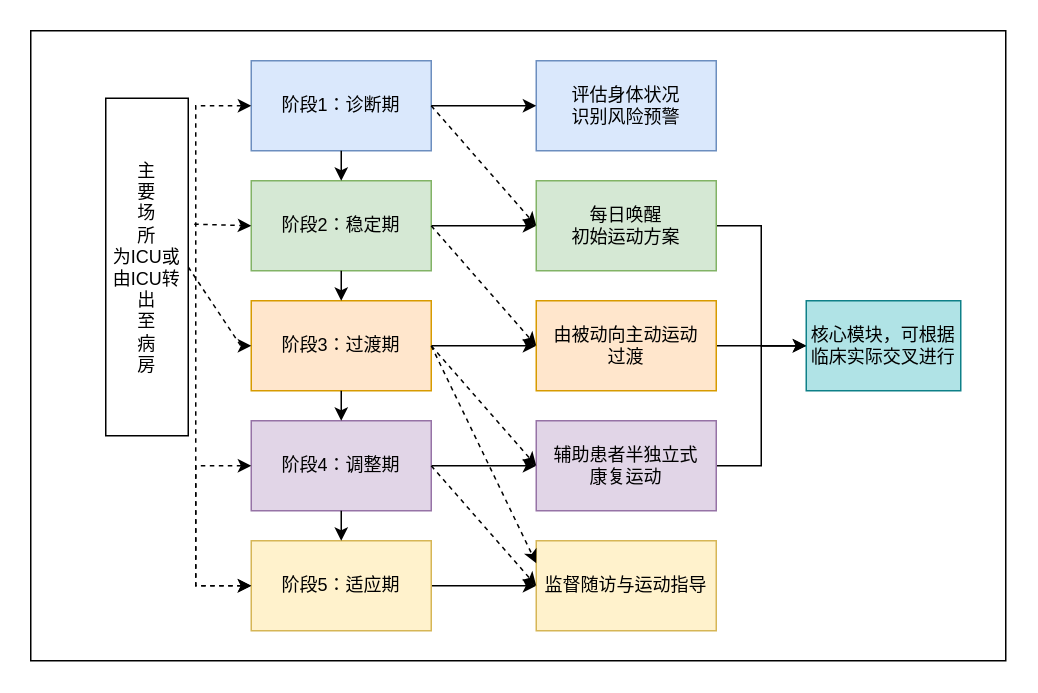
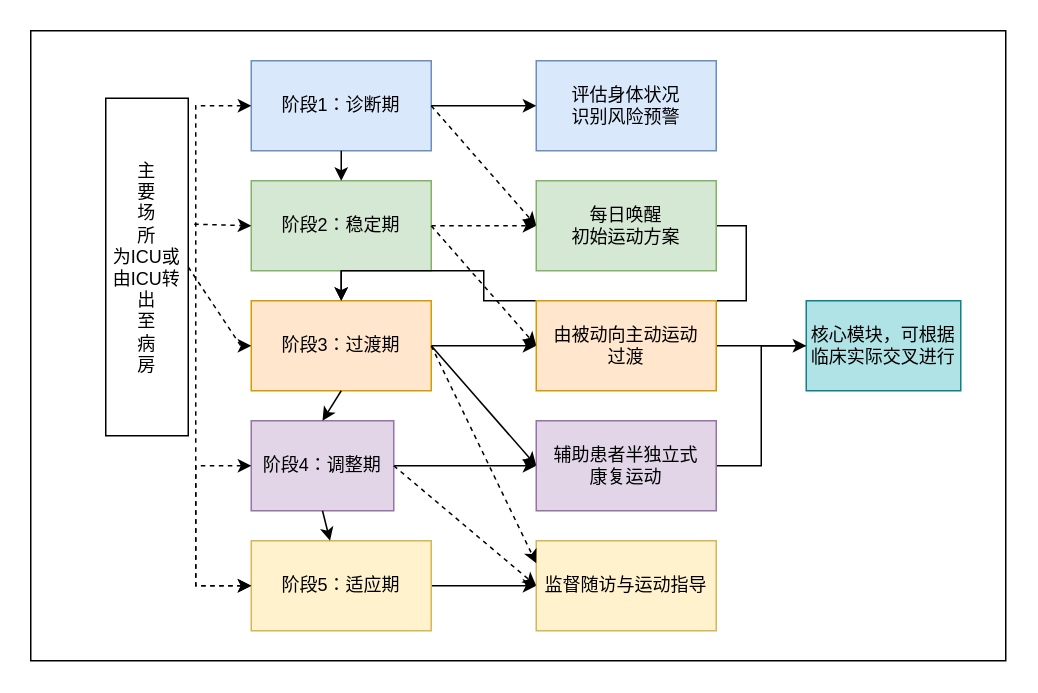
  <mxCell id="0" />
  <mxCell id="1" parent="0" />
  <mxCell id="2" value="" style="rounded=0;whiteSpace=wrap;html=1;" vertex="1" parent="1"><mxGeometry x="20" y="20" width="650" height="420" as="geometry" /></mxCell>
- <mxCell id="3" style="edgeStyle=orthogonalEdgeStyle;rounded=0;orthogonalLoop=1;jettySize=auto;html=1;exitX=1;exitY=0.5;exitDx=0;exitDy=0;entryX=0;entryY=0.5;entryDx=0;entryDy=0;" edge="1" parent="1" source="4" target="14"><mxGeometry relative="1" as="geometry" /></mxCell>
+ <mxCell id="3" style="edgeStyle=orthogonalEdgeStyle;rounded=0;orthogonalLoop=1;jettySize=auto;html=1;exitX=1;exitY=0.5;exitDx=0;exitDy=0;entryX=0;entryY=0.5;entryDx=0;entryDy=0;dashed=1;" edge="1" parent="1" source="4" target="14"><mxGeometry relative="1" as="geometry" /></mxCell>
  <mxCell id="4" value="阶段2：稳定期" style="rounded=0;whiteSpace=wrap;html=1;fillColor=#d5e8d4;strokeColor=#82b366;" vertex="1" parent="1"><mxGeometry x="167" y="120" width="120" height="60" as="geometry" /></mxCell>
  <mxCell id="5" value="阶段1：诊断期" style="rounded=0;whiteSpace=wrap;html=1;fillColor=#dae8fc;strokeColor=#6c8ebf;" vertex="1" parent="1"><mxGeometry x="167" y="40" width="120" height="60" as="geometry" /></mxCell>
  <mxCell id="6" value="" style="edgeStyle=orthogonalEdgeStyle;rounded=0;orthogonalLoop=1;jettySize=auto;html=1;" edge="1" parent="1" source="7" target="16"><mxGeometry relative="1" as="geometry" /></mxCell>
  <mxCell id="7" value="阶段3：过渡期" style="rounded=0;whiteSpace=wrap;html=1;fillColor=#ffe6cc;strokeColor=#d79b00;" vertex="1" parent="1"><mxGeometry x="167" y="200" width="120" height="60" as="geometry" /></mxCell>
  <mxCell id="8" style="edgeStyle=orthogonalEdgeStyle;rounded=0;orthogonalLoop=1;jettySize=auto;html=1;entryX=0;entryY=0.5;entryDx=0;entryDy=0;exitX=1;exitY=0.5;exitDx=0;exitDy=0;" edge="1" parent="1" source="9" target="18"><mxGeometry relative="1" as="geometry"><mxPoint x="317" y="380" as="sourcePoint" /></mxGeometry></mxCell>
- <mxCell id="9" value="阶段4：调整期" style="rounded=0;whiteSpace=wrap;html=1;fillColor=#e1d5e7;strokeColor=#9673a6;" vertex="1" parent="1"><mxGeometry x="167" y="280" width="120" height="60" as="geometry" /></mxCell>
+ <mxCell id="9" value="阶段4：调整期" style="rounded=0;whiteSpace=wrap;html=1;fillColor=#e1d5e7;strokeColor=#9673a6;" vertex="1" parent="1"><mxGeometry x="167" y="280" width="95" height="60" as="geometry" /></mxCell>
  <mxCell id="10" style="edgeStyle=orthogonalEdgeStyle;rounded=0;orthogonalLoop=1;jettySize=auto;html=1;exitX=1;exitY=0.5;exitDx=0;exitDy=0;" edge="1" parent="1" source="11"><mxGeometry relative="1" as="geometry"><mxPoint x="357" y="390" as="targetPoint" /></mxGeometry></mxCell>
  <mxCell id="11" value="阶段5：适应期" style="rounded=0;whiteSpace=wrap;html=1;fillColor=#fff2cc;strokeColor=#d6b656;" vertex="1" parent="1"><mxGeometry x="167" y="360" width="120" height="60" as="geometry" /></mxCell>
  <mxCell id="12" value="评估身体状况&lt;div&gt;识别风险预警&lt;/div&gt;" style="rounded=0;whiteSpace=wrap;html=1;fillColor=#dae8fc;strokeColor=#6c8ebf;" vertex="1" parent="1"><mxGeometry x="357" y="40" width="120" height="60" as="geometry" /></mxCell>
- <mxCell id="13" style="edgeStyle=orthogonalEdgeStyle;rounded=0;orthogonalLoop=1;jettySize=auto;html=1;exitX=1;exitY=0.5;exitDx=0;exitDy=0;entryX=0;entryY=0.5;entryDx=0;entryDy=0;" edge="1" parent="1" source="14" target="30"><mxGeometry relative="1" as="geometry" /></mxCell>
+ <mxCell id="13" style="edgeStyle=orthogonalEdgeStyle;rounded=0;orthogonalLoop=1;jettySize=auto;html=1;exitX=1;exitY=0.5;exitDx=0;exitDy=0;" edge="1" parent="1" source="14" target="7"><mxGeometry relative="1" as="geometry" /></mxCell>
  <mxCell id="14" value="每日唤醒&lt;div&gt;初始运动方案&lt;/div&gt;" style="rounded=0;whiteSpace=wrap;html=1;fillColor=#d5e8d4;strokeColor=#82b366;" vertex="1" parent="1"><mxGeometry x="357" y="120" width="120" height="60" as="geometry" /></mxCell>
  <mxCell id="15" style="edgeStyle=orthogonalEdgeStyle;rounded=0;orthogonalLoop=1;jettySize=auto;html=1;exitX=1;exitY=0.5;exitDx=0;exitDy=0;" edge="1" parent="1" source="16"><mxGeometry relative="1" as="geometry"><mxPoint x="557" y="230" as="targetPoint" /></mxGeometry></mxCell>
  <mxCell id="16" value="由被动向主动运动&lt;div&gt;过渡&lt;/div&gt;" style="rounded=0;whiteSpace=wrap;html=1;fillColor=#ffe6cc;strokeColor=#d79b00;" vertex="1" parent="1"><mxGeometry x="357" y="200" width="120" height="60" as="geometry" /></mxCell>
  <mxCell id="17" style="edgeStyle=orthogonalEdgeStyle;rounded=0;orthogonalLoop=1;jettySize=auto;html=1;exitX=1;exitY=0.5;exitDx=0;exitDy=0;entryX=0;entryY=0.5;entryDx=0;entryDy=0;" edge="1" parent="1" source="18" target="30"><mxGeometry relative="1" as="geometry" /></mxCell>
  <mxCell id="18" value="辅助患者半独立式&lt;div&gt;康复运动&lt;/div&gt;" style="rounded=0;whiteSpace=wrap;html=1;fillColor=#e1d5e7;strokeColor=#9673a6;" vertex="1" parent="1"><mxGeometry x="357" y="280" width="120" height="60" as="geometry" /></mxCell>
  <mxCell id="19" value="监督随访与运动指导" style="rounded=0;whiteSpace=wrap;html=1;fillColor=#fff2cc;strokeColor=#d6b656;" vertex="1" parent="1"><mxGeometry x="357" y="360" width="120" height="60" as="geometry" /></mxCell>
  <mxCell id="20" value="" style="endArrow=classic;html=1;rounded=0;exitX=1;exitY=0.5;exitDx=0;exitDy=0;entryX=0;entryY=0.5;entryDx=0;entryDy=0;" edge="1" parent="1" source="5" target="12"><mxGeometry width="50" height="50" relative="1" as="geometry"><mxPoint x="347" y="270" as="sourcePoint" /><mxPoint x="397" y="220" as="targetPoint" /></mxGeometry></mxCell>
- <mxCell id="21" value="" style="endArrow=classic;html=1;rounded=0;entryX=0;entryY=0.5;entryDx=0;entryDy=0;exitX=1;exitY=0.5;exitDx=0;exitDy=0;dashed=1;" edge="1" parent="1" source="7" target="18"><mxGeometry width="50" height="50" relative="1" as="geometry"><mxPoint x="347" y="270" as="sourcePoint" /><mxPoint x="397" y="220" as="targetPoint" /></mxGeometry></mxCell>
+ <mxCell id="21" value="" style="endArrow=classic;html=1;rounded=0;entryX=0;entryY=0.5;entryDx=0;entryDy=0;exitX=1;exitY=0.5;exitDx=0;exitDy=0;dashed=0;" edge="1" parent="1" source="7" target="18"><mxGeometry width="50" height="50" relative="1" as="geometry"><mxPoint x="347" y="270" as="sourcePoint" /><mxPoint x="397" y="220" as="targetPoint" /></mxGeometry></mxCell>
  <mxCell id="22" value="" style="endArrow=classic;html=1;rounded=0;entryX=0;entryY=0.25;entryDx=0;entryDy=0;dashed=1;" edge="1" parent="1" target="19"><mxGeometry width="50" height="50" relative="1" as="geometry"><mxPoint x="287" y="230" as="sourcePoint" /><mxPoint x="397" y="220" as="targetPoint" /></mxGeometry></mxCell>
  <mxCell id="23" value="" style="endArrow=classic;html=1;rounded=0;exitX=1;exitY=0.5;exitDx=0;exitDy=0;entryX=0;entryY=0.5;entryDx=0;entryDy=0;dashed=1;" edge="1" parent="1" source="9" target="19"><mxGeometry width="50" height="50" relative="1" as="geometry"><mxPoint x="347" y="270" as="sourcePoint" /><mxPoint x="397" y="220" as="targetPoint" /></mxGeometry></mxCell>
  <mxCell id="24" value="" style="endArrow=classic;html=1;rounded=0;exitX=0.5;exitY=1;exitDx=0;exitDy=0;entryX=0.5;entryY=0;entryDx=0;entryDy=0;" edge="1" parent="1" source="5" target="4"><mxGeometry width="50" height="50" relative="1" as="geometry"><mxPoint x="347" y="270" as="sourcePoint" /><mxPoint x="397" y="220" as="targetPoint" /></mxGeometry></mxCell>
  <mxCell id="25" value="" style="endArrow=classic;html=1;rounded=0;exitX=0.5;exitY=1;exitDx=0;exitDy=0;entryX=0.5;entryY=0;entryDx=0;entryDy=0;" edge="1" parent="1" source="4" target="7"><mxGeometry width="50" height="50" relative="1" as="geometry"><mxPoint x="237" y="110" as="sourcePoint" /><mxPoint x="237" y="130" as="targetPoint" /></mxGeometry></mxCell>
  <mxCell id="26" value="" style="endArrow=classic;html=1;rounded=0;exitX=1;exitY=0.5;exitDx=0;exitDy=0;entryX=0;entryY=0.5;entryDx=0;entryDy=0;dashed=1;" edge="1" parent="1" source="4" target="16"><mxGeometry width="50" height="50" relative="1" as="geometry"><mxPoint x="347" y="270" as="sourcePoint" /><mxPoint x="397" y="220" as="targetPoint" /></mxGeometry></mxCell>
  <mxCell id="27" value="" style="endArrow=classic;html=1;rounded=0;exitX=0.5;exitY=1;exitDx=0;exitDy=0;entryX=0.5;entryY=0;entryDx=0;entryDy=0;" edge="1" parent="1" source="7" target="9"><mxGeometry width="50" height="50" relative="1" as="geometry"><mxPoint x="347" y="270" as="sourcePoint" /><mxPoint x="397" y="220" as="targetPoint" /></mxGeometry></mxCell>
  <mxCell id="28" value="" style="endArrow=classic;html=1;rounded=0;exitX=0.5;exitY=1;exitDx=0;exitDy=0;" edge="1" parent="1" source="9" target="11"><mxGeometry width="50" height="50" relative="1" as="geometry"><mxPoint x="347" y="270" as="sourcePoint" /><mxPoint x="397" y="220" as="targetPoint" /></mxGeometry></mxCell>
  <mxCell id="29" value="" style="endArrow=classic;html=1;rounded=0;exitX=1;exitY=0.5;exitDx=0;exitDy=0;entryX=0;entryY=0.5;entryDx=0;entryDy=0;dashed=1;" edge="1" parent="1" source="5" target="14"><mxGeometry width="50" height="50" relative="1" as="geometry"><mxPoint x="347" y="270" as="sourcePoint" /><mxPoint x="397" y="220" as="targetPoint" /></mxGeometry></mxCell>
  <mxCell id="30" value="核心模块，可根据临床实际交叉进行" style="rounded=0;whiteSpace=wrap;html=1;fillColor=#b0e3e6;strokeColor=#0e8088;" vertex="1" parent="1"><mxGeometry x="537" y="200" width="103" height="60" as="geometry" /></mxCell>
  <mxCell id="31" value="" style="endArrow=classic;startArrow=classic;html=1;rounded=0;exitX=0;exitY=0.5;exitDx=0;exitDy=0;entryX=0;entryY=0.5;entryDx=0;entryDy=0;dashed=1;" edge="1" parent="1" source="11" target="5"><mxGeometry width="50" height="50" relative="1" as="geometry"><mxPoint x="260" y="270" as="sourcePoint" /><mxPoint x="160" y="70" as="targetPoint" /><Array as="points"><mxPoint x="130" y="390" /><mxPoint x="130" y="70" /></Array></mxGeometry></mxCell>
  <mxCell id="32" value="" style="endArrow=classic;startArrow=classic;html=1;rounded=0;exitX=0;exitY=0.5;exitDx=0;exitDy=0;entryX=0;entryY=0.5;entryDx=0;entryDy=0;dashed=1;" edge="1" parent="1" source="11" target="9"><mxGeometry width="50" height="50" relative="1" as="geometry"><mxPoint x="177" y="400" as="sourcePoint" /><mxPoint x="177" y="80" as="targetPoint" /><Array as="points"><mxPoint x="130" y="390" /><mxPoint x="130" y="340" /><mxPoint x="130" y="310" /></Array></mxGeometry></mxCell>
  <mxCell id="33" value="" style="endArrow=classic;html=1;rounded=0;dashed=1;exitX=1;exitY=0.5;exitDx=0;exitDy=0;" edge="1" parent="1" source="35" target="7"><mxGeometry width="50" height="50" relative="1" as="geometry"><mxPoint x="110" y="230" as="sourcePoint" /><mxPoint x="168" y="230" as="targetPoint" /><Array as="points"><mxPoint x="160" y="230" /></Array></mxGeometry></mxCell>
  <mxCell id="34" value="" style="endArrow=classic;html=1;rounded=0;dashed=1;entryX=0;entryY=0.5;entryDx=0;entryDy=0;" edge="1" parent="1" target="4"><mxGeometry width="50" height="50" relative="1" as="geometry"><mxPoint x="129" y="149" as="sourcePoint" /><mxPoint x="169" y="149" as="targetPoint" /></mxGeometry></mxCell>
  <mxCell id="35" value="主&lt;div&gt;要&lt;/div&gt;&lt;div&gt;场&lt;/div&gt;&lt;div&gt;所&lt;/div&gt;&lt;div&gt;为ICU或&lt;/div&gt;&lt;div&gt;由ICU转&lt;/div&gt;&lt;div&gt;出&lt;/div&gt;&lt;div&gt;至&lt;/div&gt;&lt;div&gt;病&lt;/div&gt;&lt;div&gt;房&lt;/div&gt;" style="rounded=0;whiteSpace=wrap;html=1;" vertex="1" parent="1"><mxGeometry x="70" y="65" width="55" height="225" as="geometry" /></mxCell>
